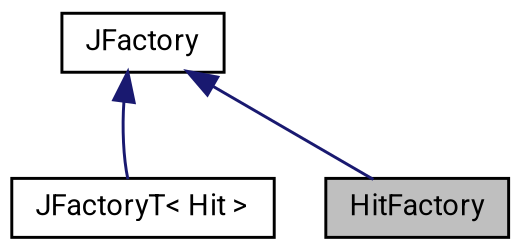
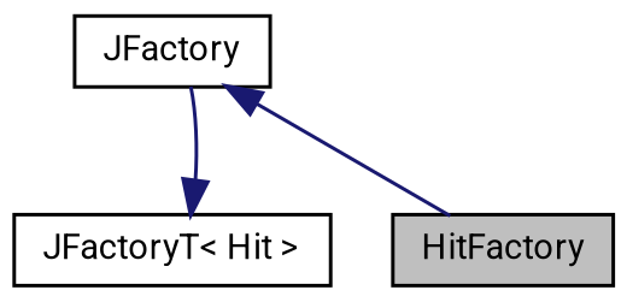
  digraph {
    fontname=Roboto
    node [color=black fillcolor=white fontname=Roboto fontsize=10 shape=record style=filled]
    edge [color=midnightblue dir=back fontname=Roboto fontsize=10 labelfontname=Helvetica labelfontsize=10 style=solid]
    n1 [fillcolor=grey75 fontcolor=black height=0.2 label=HitFactory width=0.4]
    n2 [height=0.2 label="JFactoryT\< Hit \>" width=0.4]
    n3 [height=0.2 label=JFactory width=0.4]
    n3 -> n1
-   n3 -> n2
+   n2 -> n3
  }
